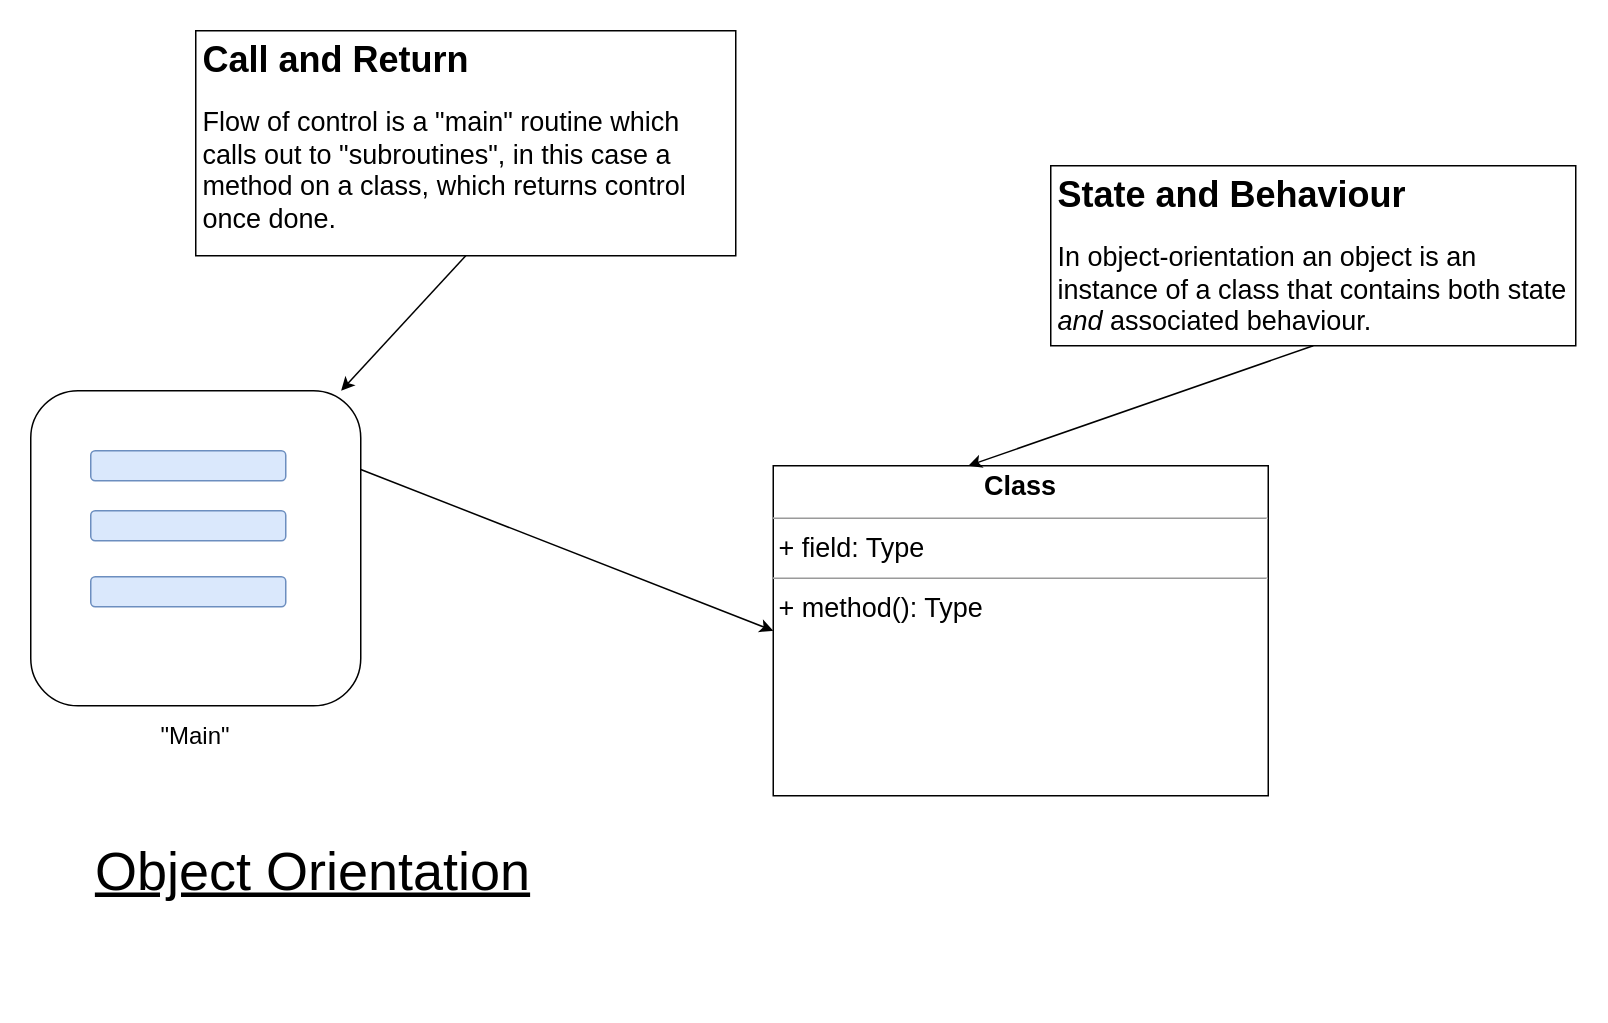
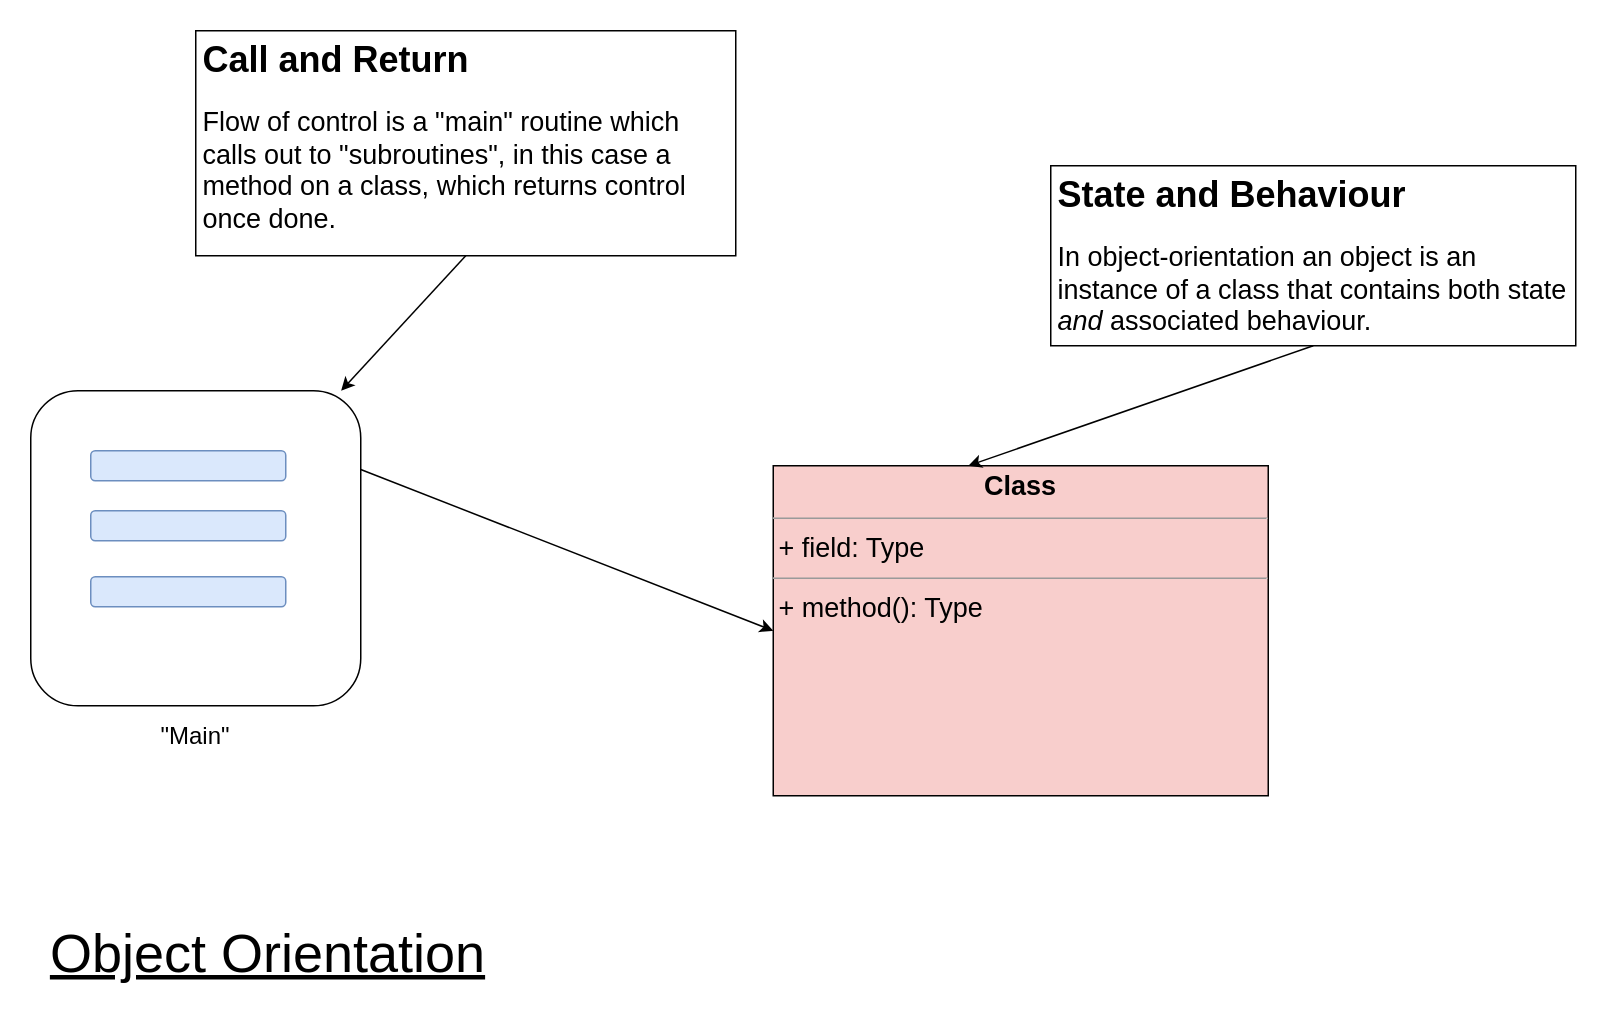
  <mxCell id="0" />
  <mxCell id="1" parent="0" />
- <mxCell id="2" value="&lt;p style=&quot;margin: 4px 0px 0px ; text-align: center ; font-size: 18px&quot;&gt;&lt;b&gt;&lt;font style=&quot;font-size: 18px&quot;&gt;Class&lt;/font&gt;&lt;/b&gt;&lt;/p&gt;&lt;hr size=&quot;1&quot; style=&quot;font-size: 18px&quot;&gt;&lt;p style=&quot;margin: 0px 0px 0px 4px ; font-size: 18px&quot;&gt;&lt;font style=&quot;font-size: 18px&quot;&gt;+ field: Type&lt;/font&gt;&lt;/p&gt;&lt;hr size=&quot;1&quot; style=&quot;font-size: 18px&quot;&gt;&lt;p style=&quot;margin: 0px 0px 0px 4px ; font-size: 18px&quot;&gt;&lt;font style=&quot;font-size: 18px&quot;&gt;+ method(): Type&lt;/font&gt;&lt;/p&gt;" style="verticalAlign=top;align=left;overflow=fill;fontSize=12;fontFamily=Helvetica;html=1;" vertex="1" parent="1"><mxGeometry x="515" y="310" width="330" height="220" as="geometry" /></mxCell>
- <mxCell id="3" value="&lt;font size=&quot;1&quot;&gt;&lt;u style=&quot;font-size: 36px&quot;&gt;Object Orientation&lt;/u&gt;&lt;/font&gt;&amp;nbsp;" style="text;html=1;strokeColor=none;fillColor=none;align=center;verticalAlign=middle;whiteSpace=wrap;rounded=0;" vertex="1" parent="1"><mxGeometry x="60" y="555" width="300" height="50" as="geometry" /></mxCell>
+ <mxCell id="2" value="&lt;p style=&quot;margin: 4px 0px 0px ; text-align: center ; font-size: 18px&quot;&gt;&lt;b&gt;&lt;font style=&quot;font-size: 18px&quot;&gt;Class&lt;/font&gt;&lt;/b&gt;&lt;/p&gt;&lt;hr size=&quot;1&quot; style=&quot;font-size: 18px&quot;&gt;&lt;p style=&quot;margin: 0px 0px 0px 4px ; font-size: 18px&quot;&gt;&lt;font style=&quot;font-size: 18px&quot;&gt;+ field: Type&lt;/font&gt;&lt;/p&gt;&lt;hr size=&quot;1&quot; style=&quot;font-size: 18px&quot;&gt;&lt;p style=&quot;margin: 0px 0px 0px 4px ; font-size: 18px&quot;&gt;&lt;font style=&quot;font-size: 18px&quot;&gt;+ method(): Type&lt;/font&gt;&lt;/p&gt;" style="verticalAlign=top;align=left;overflow=fill;fontSize=12;fontFamily=Helvetica;html=1;fillColor=#f8cecc;" vertex="1" parent="1"><mxGeometry x="515" y="310" width="330" height="220" as="geometry" /></mxCell>
+ <mxCell id="3" value="&lt;font size=&quot;1&quot;&gt;&lt;u style=&quot;font-size: 36px&quot;&gt;Object Orientation&lt;/u&gt;&lt;/font&gt;&amp;nbsp;" style="text;html=1;strokeColor=none;fillColor=none;align=center;verticalAlign=middle;whiteSpace=wrap;rounded=0;" vertex="1" parent="1"><mxGeometry x="30" y="610" width="300" height="50" as="geometry" /></mxCell>
  <mxCell id="4" value="&lt;h1&gt;State and Behaviour&lt;/h1&gt;&lt;p&gt;&lt;font style=&quot;font-size: 18px&quot;&gt;In object-orientation an object is an instance of a class that contains both state &lt;i&gt;and&lt;/i&gt;&amp;nbsp;associated behaviour.&amp;nbsp;&amp;nbsp;&lt;/font&gt;&lt;/p&gt;" style="text;html=1;strokeColor=default;fillColor=none;spacing=5;spacingTop=-20;whiteSpace=wrap;overflow=hidden;rounded=0;" vertex="1" parent="1"><mxGeometry x="700" y="110" width="350" height="120" as="geometry" /></mxCell>
  <mxCell id="5" value="" style="endArrow=classic;html=1;entryX=0.394;entryY=0;entryDx=0;entryDy=0;entryPerimeter=0;exitX=0.5;exitY=1;exitDx=0;exitDy=0;" edge="1" parent="1" source="4" target="2"><mxGeometry width="50" height="50" relative="1" as="geometry"><mxPoint x="890" y="240" as="sourcePoint" /><mxPoint x="480" y="310" as="targetPoint" /></mxGeometry></mxCell>
  <mxCell id="6" value="" style="rounded=1;whiteSpace=wrap;html=1;strokeColor=default;" vertex="1" parent="1"><mxGeometry x="20" y="260" width="220" height="210" as="geometry" /></mxCell>
  <mxCell id="7" value="" style="rounded=1;whiteSpace=wrap;html=1;strokeColor=#6c8ebf;fillColor=#dae8fc;" vertex="1" parent="1"><mxGeometry x="60" y="300" width="130" height="20" as="geometry" /></mxCell>
  <mxCell id="8" value="" style="rounded=1;whiteSpace=wrap;html=1;strokeColor=#6c8ebf;fillColor=#dae8fc;" vertex="1" parent="1"><mxGeometry x="60" y="340" width="130" height="20" as="geometry" /></mxCell>
  <mxCell id="9" value="" style="rounded=1;whiteSpace=wrap;html=1;strokeColor=#6c8ebf;fillColor=#dae8fc;" vertex="1" parent="1"><mxGeometry x="60" y="384" width="130" height="20" as="geometry" /></mxCell>
  <mxCell id="10" value="&lt;font style=&quot;font-size: 16px&quot;&gt;&quot;Main&quot;&lt;/font&gt;" style="text;html=1;strokeColor=none;fillColor=none;align=center;verticalAlign=middle;whiteSpace=wrap;rounded=0;" vertex="1" parent="1"><mxGeometry x="110" y="480" width="40" height="20" as="geometry" /></mxCell>
  <mxCell id="11" value="" style="endArrow=classic;html=1;entryX=0;entryY=0.5;entryDx=0;entryDy=0;exitX=1;exitY=0.25;exitDx=0;exitDy=0;" edge="1" parent="1" source="6" target="2"><mxGeometry width="50" height="50" relative="1" as="geometry"><mxPoint x="885" y="240" as="sourcePoint" /><mxPoint x="655.02" y="320" as="targetPoint" /></mxGeometry></mxCell>
  <mxCell id="12" value="&lt;h1&gt;Call and Return&lt;/h1&gt;&lt;p&gt;&lt;span style=&quot;font-size: 18px&quot;&gt;Flow of control is a &quot;main&quot; routine which calls out to &quot;subroutines&quot;, in this case a method on a class, which returns control once done.&lt;/span&gt;&lt;/p&gt;" style="text;html=1;strokeColor=default;fillColor=none;spacing=5;spacingTop=-20;whiteSpace=wrap;overflow=hidden;rounded=0;" vertex="1" parent="1"><mxGeometry x="130" y="20" width="360" height="150" as="geometry" /></mxCell>
  <mxCell id="13" value="" style="endArrow=classic;html=1;exitX=0.5;exitY=1;exitDx=0;exitDy=0;" edge="1" parent="1" source="12" target="6"><mxGeometry width="50" height="50" relative="1" as="geometry"><mxPoint x="350" y="280" as="sourcePoint" /><mxPoint x="400" y="230" as="targetPoint" /></mxGeometry></mxCell>
